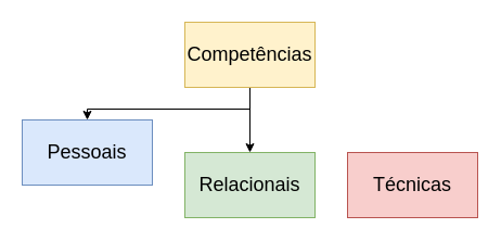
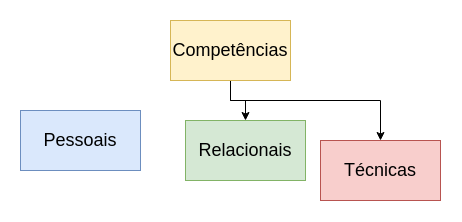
  <mxCell id="0" />
  <mxCell id="1" parent="0" />
  <mxCell id="2" style="edgeStyle=orthogonalEdgeStyle;rounded=0;orthogonalLoop=1;jettySize=auto;html=1;entryX=0.5;entryY=0;entryDx=0;entryDy=0;fontSize=18;" edge="1" parent="1" source="5" target="7"><mxGeometry relative="1" as="geometry" /></mxCell>
- <mxCell id="3" style="edgeStyle=orthogonalEdgeStyle;rounded=0;orthogonalLoop=1;jettySize=auto;html=1;entryX=0.5;entryY=0;entryDx=0;entryDy=0;fontSize=18;" edge="1" parent="1" source="5" target="6"><mxGeometry relative="1" as="geometry"><Array as="points"><mxPoint x="230" y="100" /><mxPoint x="80" y="100" /></Array></mxGeometry></mxCell>
+ <mxCell id="4" style="edgeStyle=orthogonalEdgeStyle;rounded=0;orthogonalLoop=1;jettySize=auto;html=1;entryX=0.5;entryY=0;entryDx=0;entryDy=0;fontSize=18;" edge="1" parent="1" source="5" target="8"><mxGeometry relative="1" as="geometry"><Array as="points"><mxPoint x="230" y="100" /><mxPoint x="380" y="100" /></Array></mxGeometry></mxCell>
  <mxCell id="5" value="&lt;font style=&quot;font-size: 18px;&quot;&gt;Competências&lt;/font&gt;" style="rounded=0;whiteSpace=wrap;html=1;fillColor=#fff2cc;strokeColor=#d6b656;" vertex="1" parent="1"><mxGeometry x="170" y="20" width="120" height="60" as="geometry" /></mxCell>
  <mxCell id="6" value="&lt;font style=&quot;font-size: 18px;&quot;&gt;Pessoais&lt;/font&gt;" style="rounded=0;whiteSpace=wrap;html=1;fillColor=#dae8fc;strokeColor=#6c8ebf;" vertex="1" parent="1"><mxGeometry x="20" y="110" width="120" height="60" as="geometry" /></mxCell>
- <mxCell id="7" value="&lt;font style=&quot;font-size: 18px;&quot;&gt;Relacionais&lt;/font&gt;" style="rounded=0;whiteSpace=wrap;html=1;fillColor=#d5e8d4;strokeColor=#82b366;" vertex="1" parent="1"><mxGeometry x="170" y="140" width="120" height="60" as="geometry" /></mxCell>
+ <mxCell id="7" value="&lt;font style=&quot;font-size: 18px;&quot;&gt;Relacionais&lt;/font&gt;" style="rounded=0;whiteSpace=wrap;html=1;fillColor=#d5e8d4;strokeColor=#82b366;" vertex="1" parent="1"><mxGeometry x="185" y="120" width="120" height="60" as="geometry" /></mxCell>
  <mxCell id="8" value="&lt;font style=&quot;font-size: 18px;&quot;&gt;Técnicas&lt;/font&gt;" style="rounded=0;whiteSpace=wrap;html=1;fillColor=#f8cecc;strokeColor=#b85450;" vertex="1" parent="1"><mxGeometry x="320" y="140" width="120" height="60" as="geometry" /></mxCell>
